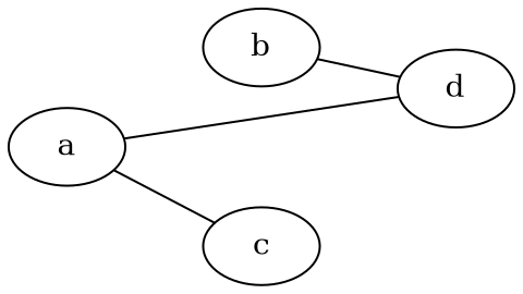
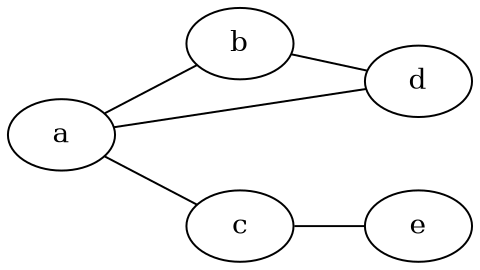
  digraph {
    rankdir=LR
    node [style="setlinewidth(1)"]
    edge [dir=none]
    n1 [label=a]
    n2 [label=b]
    n3 [label=c]
    n4 [label=d]
+   n5 [label=e]
+   n1 -> n2
    n1 -> n3
    n2 -> n4
+   n3 -> n5
    n4 -> n1
  }
